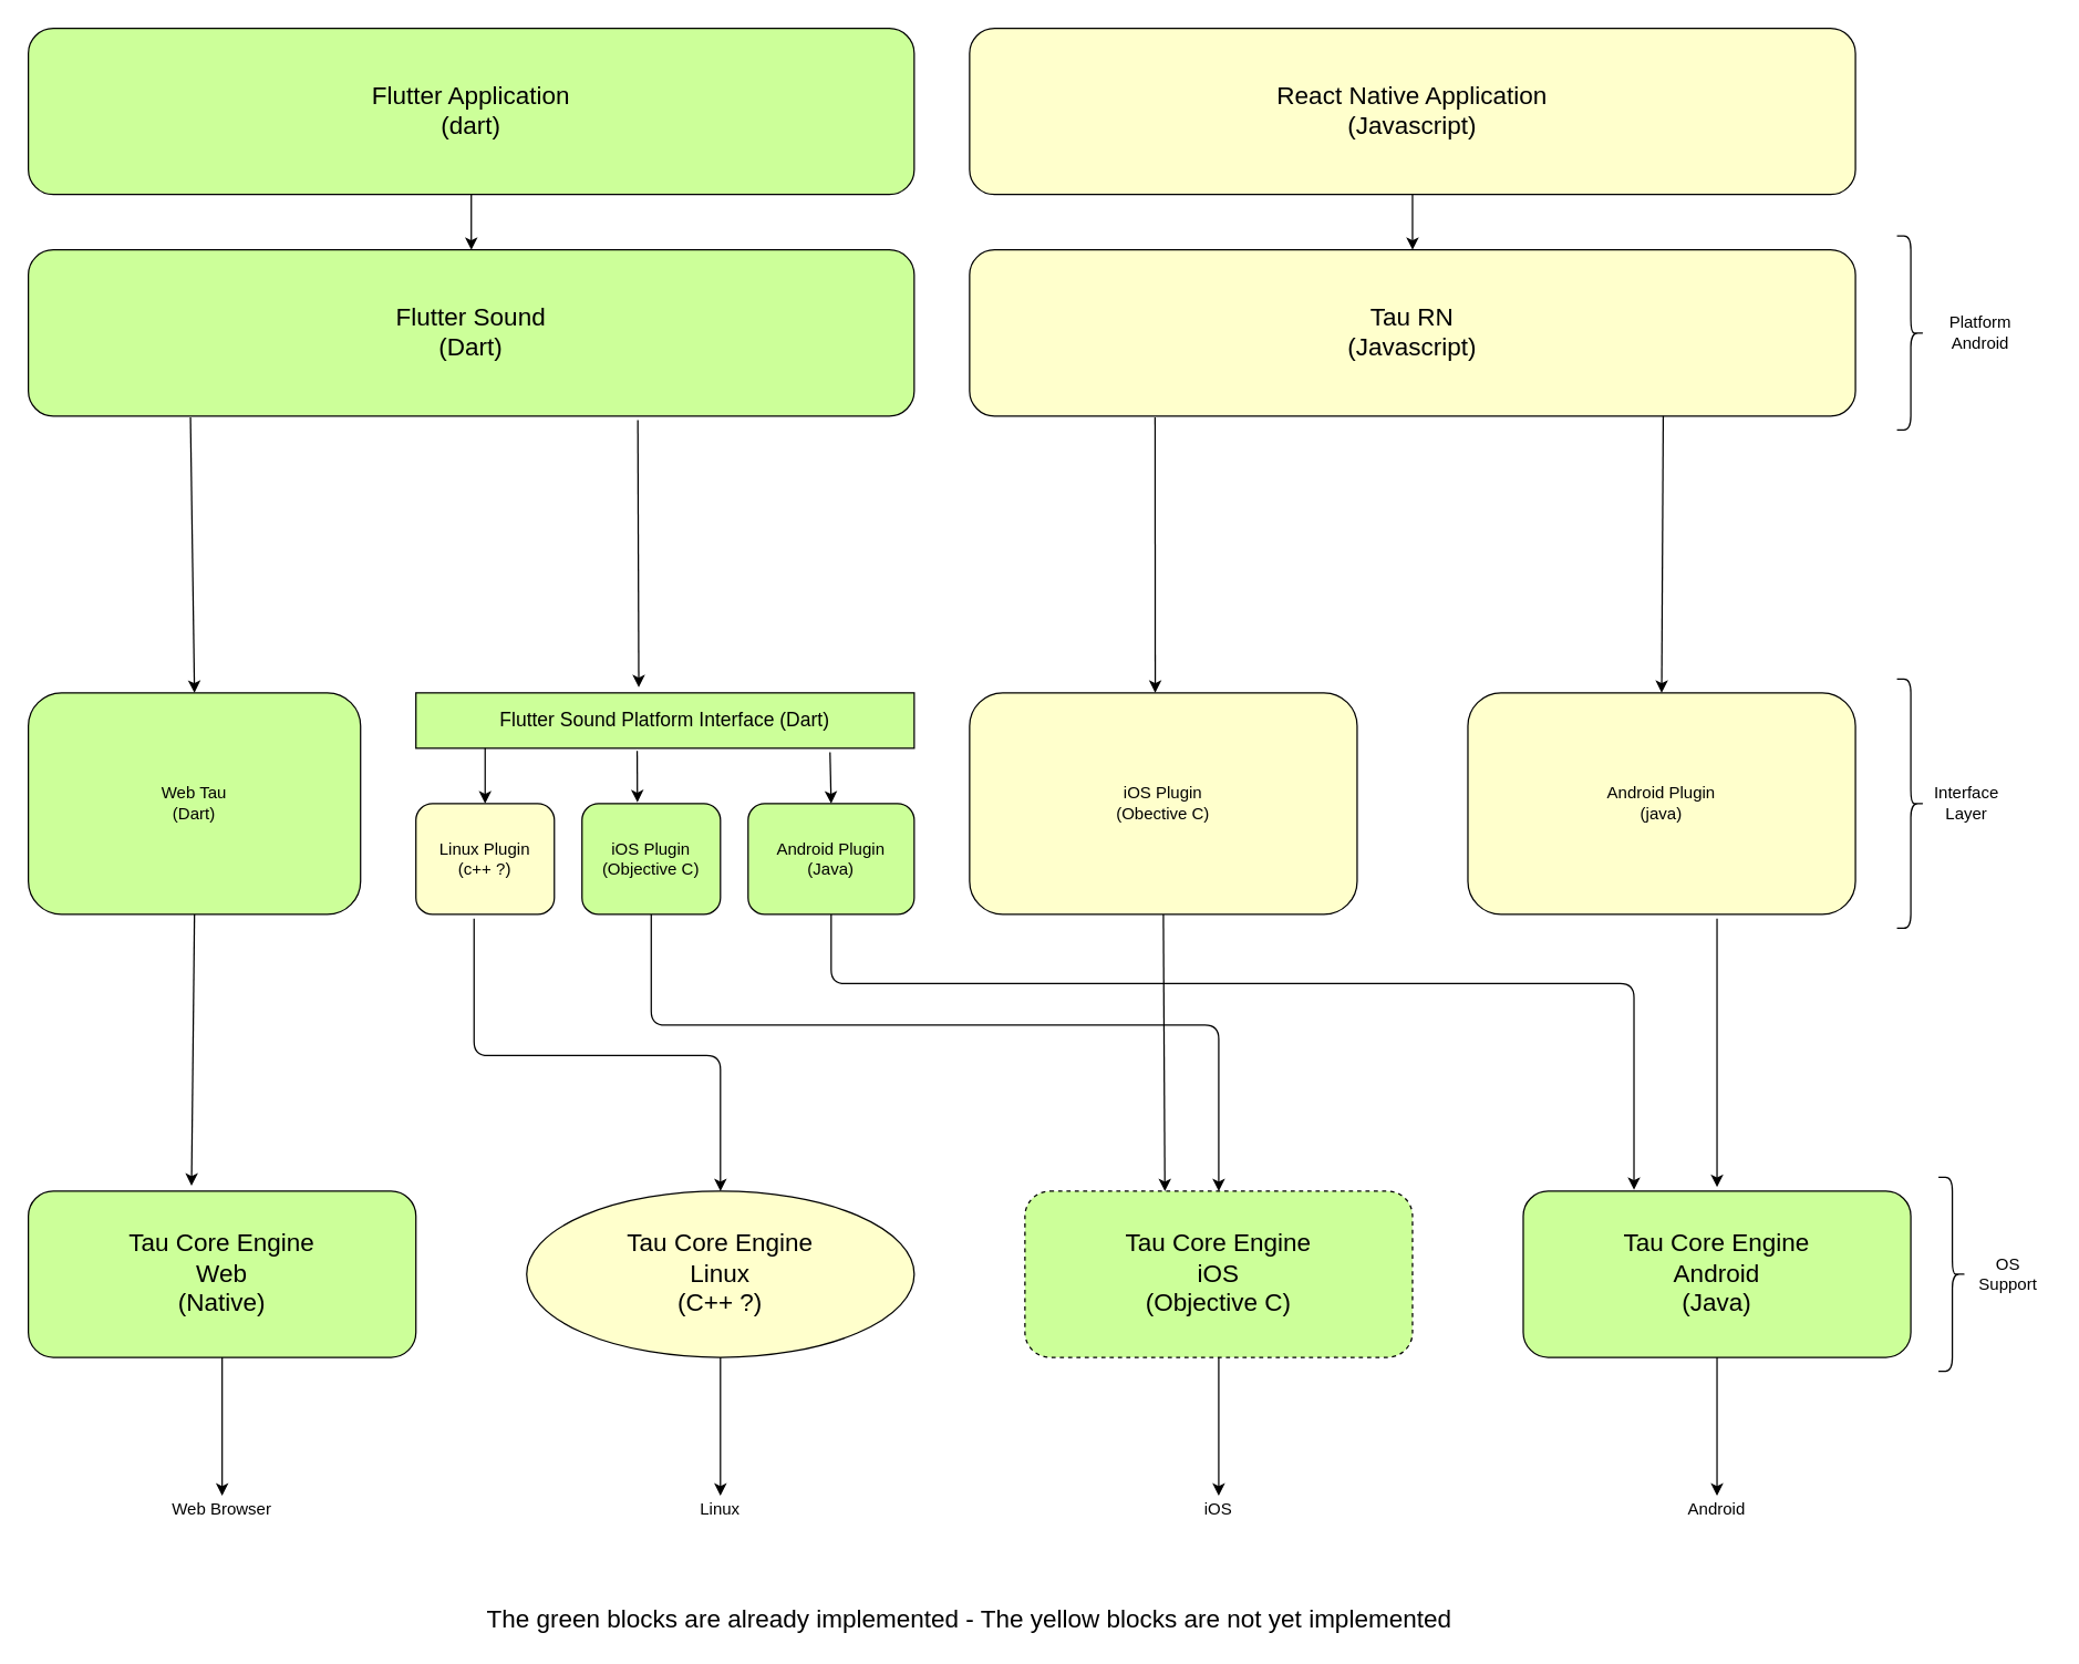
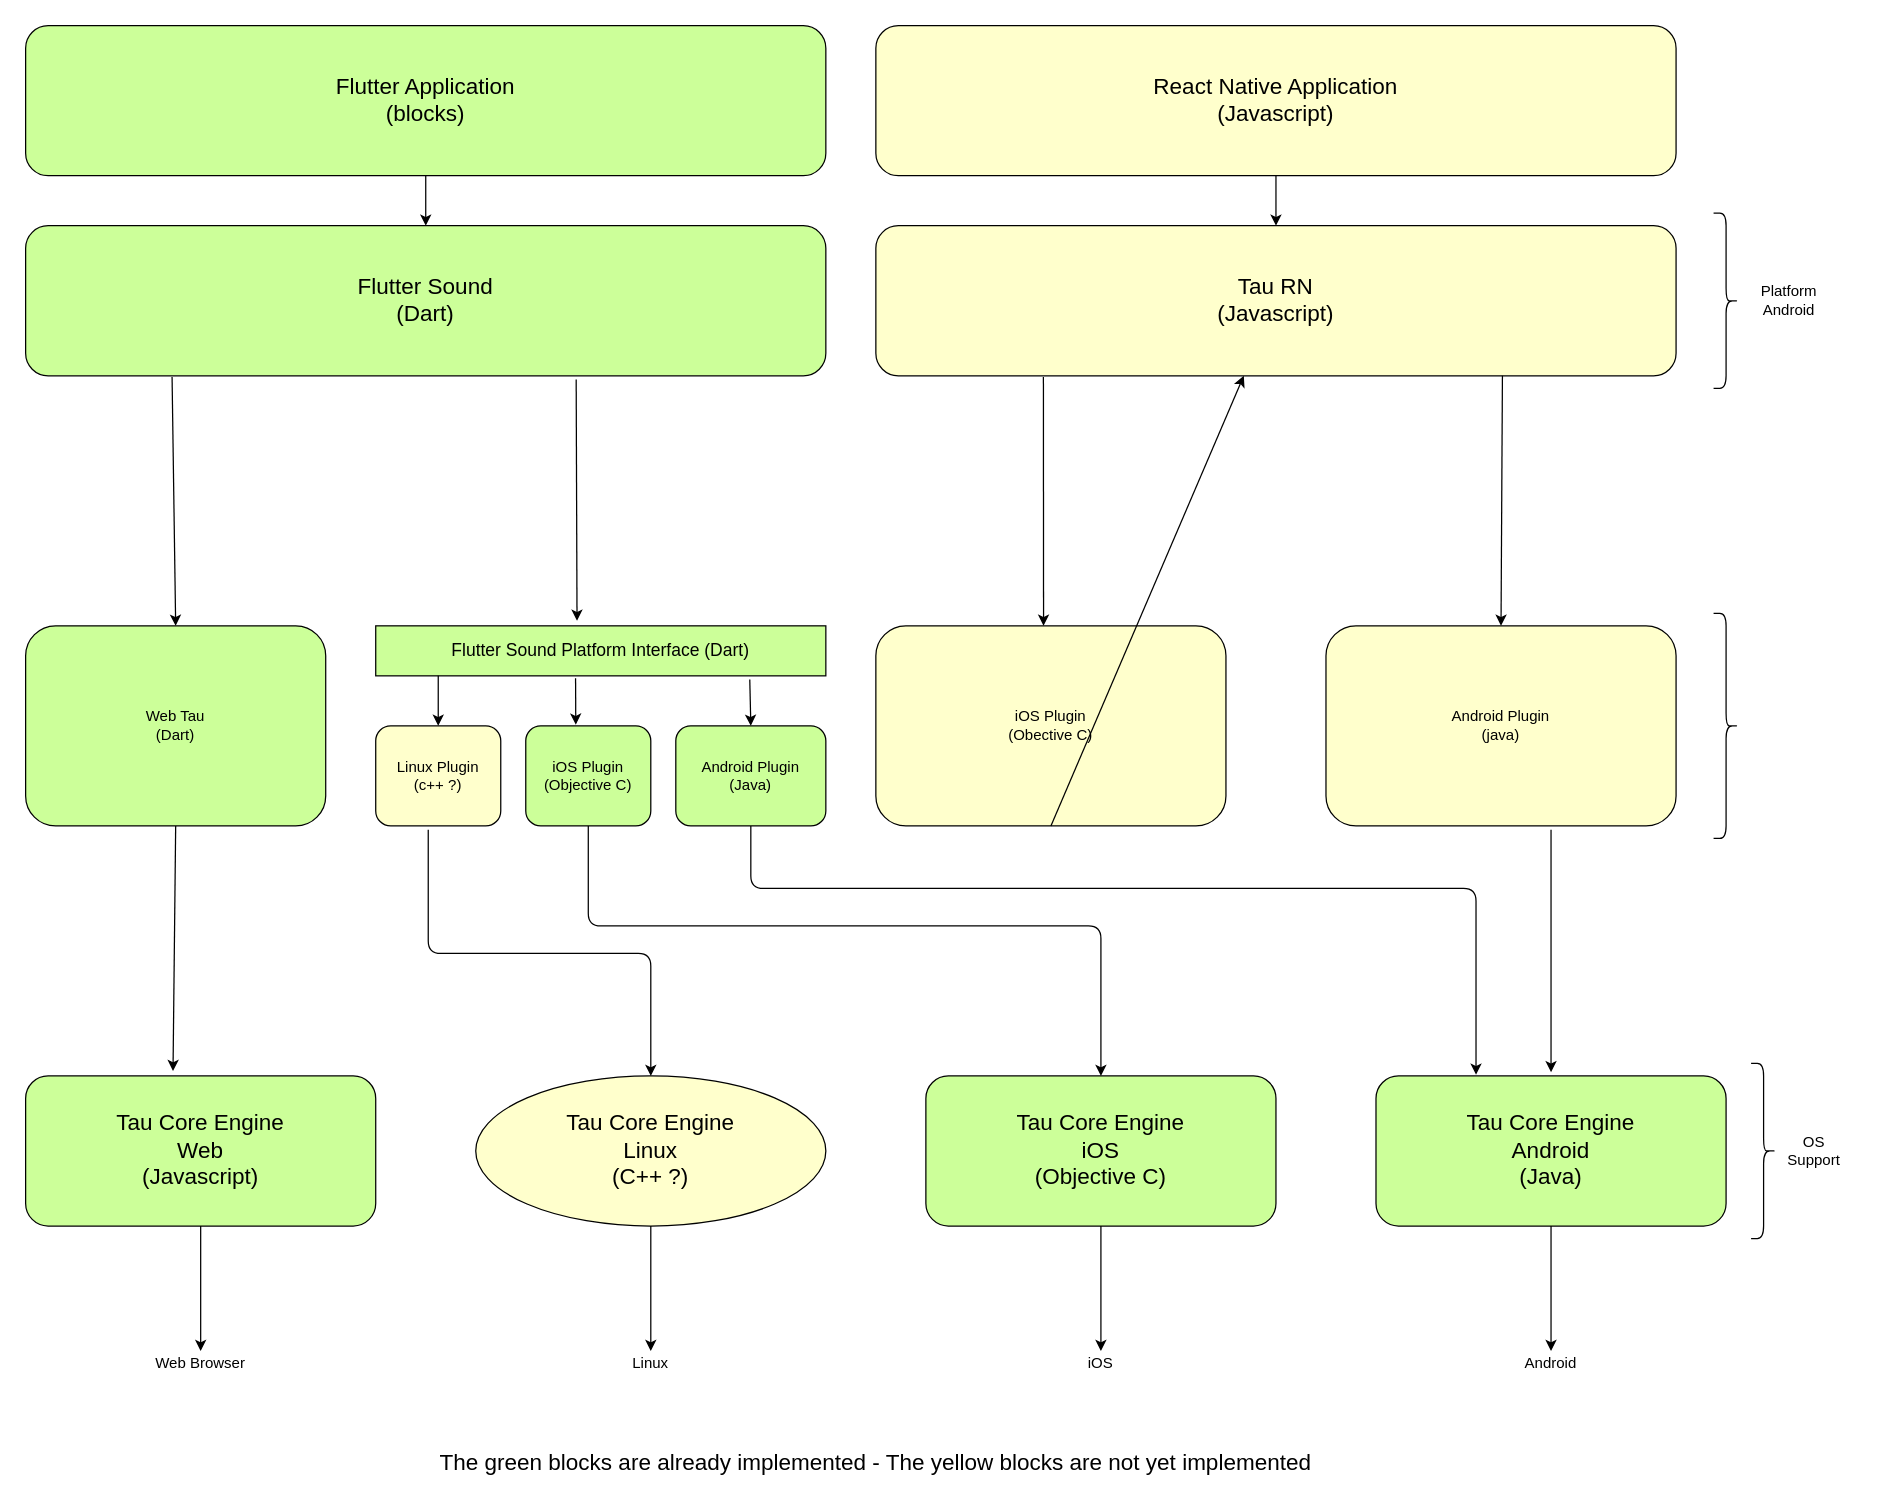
  <mxCell id="0" />
  <mxCell id="1" parent="0" />
- <mxCell id="2" value="&lt;font style=&quot;font-size: 18px&quot;&gt;Flutter Application&lt;br&gt;(dart)&lt;/font&gt;" style="rounded=1;whiteSpace=wrap;html=1;fillColor=#CCFF99;" vertex="1" parent="1"><mxGeometry x="20" y="20" width="640" height="120" as="geometry" /></mxCell>
+ <mxCell id="2" value="&lt;font style=&quot;font-size: 18px&quot;&gt;Flutter Application&lt;br&gt;(blocks)&lt;/font&gt;" style="rounded=1;whiteSpace=wrap;html=1;fillColor=#CCFF99;" vertex="1" parent="1"><mxGeometry x="20" y="20" width="640" height="120" as="geometry" /></mxCell>
  <mxCell id="3" value="&lt;font style=&quot;font-size: 18px&quot;&gt;React Native Application&lt;br&gt;(Javascript)&lt;/font&gt;" style="rounded=1;whiteSpace=wrap;html=1;fillColor=#FFFFCC;" vertex="1" parent="1"><mxGeometry x="700" y="20" width="640" height="120" as="geometry" /></mxCell>
  <mxCell id="4" value="&lt;font style=&quot;font-size: 18px&quot;&gt;Flutter Sound&lt;br&gt;&lt;/font&gt;&lt;font style=&quot;font-size: 18px&quot;&gt;(Dart)&lt;/font&gt;" style="rounded=1;whiteSpace=wrap;html=1;strokeColor=#000000;fillColor=#CCFF99;" vertex="1" parent="1"><mxGeometry x="20" y="180" width="640" height="120" as="geometry" /></mxCell>
  <mxCell id="5" value="&lt;font style=&quot;font-size: 18px&quot;&gt;Tau RN&lt;br&gt;(Javascript)&lt;br&gt;&lt;/font&gt;" style="rounded=1;whiteSpace=wrap;html=1;fillColor=#FFFFCC;" vertex="1" parent="1"><mxGeometry x="700" y="180" width="640" height="120" as="geometry" /></mxCell>
  <mxCell id="6" style="edgeStyle=orthogonalEdgeStyle;rounded=0;orthogonalLoop=1;jettySize=auto;html=1;exitX=0.5;exitY=1;exitDx=0;exitDy=0;entryX=0.5;entryY=0;entryDx=0;entryDy=0;" edge="1" parent="1" source="7" target="19"><mxGeometry relative="1" as="geometry"><mxPoint x="160" y="1060" as="targetPoint" /></mxGeometry></mxCell>
- <mxCell id="7" value="&lt;font style=&quot;font-size: 18px&quot;&gt;Tau Core Engine&lt;br&gt;Web&lt;br&gt;(Native)&lt;/font&gt;" style="rounded=1;whiteSpace=wrap;html=1;fillColor=#CCFF99;" vertex="1" parent="1"><mxGeometry x="20" y="860" width="280" height="120" as="geometry" /></mxCell>
+ <mxCell id="7" value="&lt;font style=&quot;font-size: 18px&quot;&gt;Tau Core Engine&lt;br&gt;Web&lt;br&gt;(Javascript)&lt;/font&gt;" style="rounded=1;whiteSpace=wrap;html=1;fillColor=#CCFF99;" vertex="1" parent="1"><mxGeometry x="20" y="860" width="280" height="120" as="geometry" /></mxCell>
  <mxCell id="8" value="&lt;font style=&quot;font-size: 18px&quot;&gt;Tau Core Engine&lt;br&gt;Linux&lt;br&gt;(C++ ?)&lt;br&gt;&lt;/font&gt;" style="ellipse;whiteSpace=wrap;html=1;fillColor=#FFFFCC;" vertex="1" parent="1"><mxGeometry x="380" y="860" width="280" height="120" as="geometry" /></mxCell>
- <mxCell id="9" value="&lt;font style=&quot;font-size: 18px&quot;&gt;Tau Core Engine&lt;br&gt;iOS&lt;br&gt;(Objective C)&lt;br&gt;&lt;/font&gt;" style="rounded=1;whiteSpace=wrap;html=1;fillColor=#CCFF99;dashed=1;" vertex="1" parent="1"><mxGeometry x="740" y="860" width="280" height="120" as="geometry" /></mxCell>
+ <mxCell id="9" value="&lt;font style=&quot;font-size: 18px&quot;&gt;Tau Core Engine&lt;br&gt;iOS&lt;br&gt;(Objective C)&lt;br&gt;&lt;/font&gt;" style="rounded=1;whiteSpace=wrap;html=1;fillColor=#CCFF99;" vertex="1" parent="1"><mxGeometry x="740" y="860" width="280" height="120" as="geometry" /></mxCell>
  <mxCell id="10" value="&lt;font style=&quot;font-size: 18px&quot;&gt;Tau Core Engine&lt;br&gt;Android&lt;br&gt;(Java)&lt;/font&gt;" style="rounded=1;whiteSpace=wrap;html=1;fillColor=#CCFF99;" vertex="1" parent="1"><mxGeometry x="1100" y="860" width="280" height="120" as="geometry" /></mxCell>
  <mxCell id="11" value="Web Tau&lt;br&gt;(Dart)" style="rounded=1;whiteSpace=wrap;html=1;fillColor=#CCFF99;" vertex="1" parent="1"><mxGeometry x="20" y="500" width="240" height="160" as="geometry" /></mxCell>
  <mxCell id="12" value="&lt;font style=&quot;font-size: 14px&quot;&gt;Flutter Sound Platform Interface (Dart)&lt;/font&gt;" style="rounded=0;whiteSpace=wrap;html=1;fillColor=#CCFF99;" vertex="1" parent="1"><mxGeometry x="300" y="500" width="360" height="40" as="geometry" /></mxCell>
  <mxCell id="13" value="Linux Plugin&lt;br&gt;(c++ ?)" style="rounded=1;whiteSpace=wrap;html=1;fillColor=#FFFFCC;" vertex="1" parent="1"><mxGeometry x="300" y="580" width="100" height="80" as="geometry" /></mxCell>
  <mxCell id="14" value="iOS Plugin&lt;br&gt;(Objective C)" style="rounded=1;whiteSpace=wrap;html=1;fillColor=#CCFF99;" vertex="1" parent="1"><mxGeometry x="420" y="580" width="100" height="80" as="geometry" /></mxCell>
  <mxCell id="15" value="Android Plugin&lt;br&gt;(Java)" style="rounded=1;whiteSpace=wrap;html=1;fillColor=#CCFF99;" vertex="1" parent="1"><mxGeometry x="540" y="580" width="120" height="80" as="geometry" /></mxCell>
  <mxCell id="16" value="iOS Plugin&lt;br&gt;(Obective C)" style="rounded=1;whiteSpace=wrap;html=1;fillColor=#FFFFCC;" vertex="1" parent="1"><mxGeometry x="700" y="500" width="280" height="160" as="geometry" /></mxCell>
  <mxCell id="17" value="Android Plugin&lt;br&gt;(java)" style="rounded=1;whiteSpace=wrap;html=1;fillColor=#FFFFCC;" vertex="1" parent="1"><mxGeometry x="1060" y="500" width="280" height="160" as="geometry" /></mxCell>
  <mxCell id="18" value="&lt;font style=&quot;font-size: 18px&quot;&gt;The green blocks are already implemented - The yellow blocks are not yet implemented&lt;/font&gt;" style="text;html=1;strokeColor=none;fillColor=none;align=center;verticalAlign=middle;whiteSpace=wrap;rounded=0;" vertex="1" parent="1"><mxGeometry x="300" y="1160" width="800" height="20" as="geometry" /></mxCell>
  <mxCell id="19" value="Web Browser" style="text;html=1;strokeColor=none;fillColor=none;align=center;verticalAlign=middle;whiteSpace=wrap;rounded=0;" vertex="1" parent="1"><mxGeometry x="120" y="1080" width="80" height="20" as="geometry" /></mxCell>
  <mxCell id="20" value="" style="endArrow=classic;html=1;exitX=0.5;exitY=1;exitDx=0;exitDy=0;" edge="1" parent="1" source="8"><mxGeometry width="50" height="50" relative="1" as="geometry"><mxPoint x="490" y="1060" as="sourcePoint" /><mxPoint x="520" y="1080" as="targetPoint" /></mxGeometry></mxCell>
  <mxCell id="21" value="Linux" style="text;html=1;strokeColor=none;fillColor=none;align=center;verticalAlign=middle;whiteSpace=wrap;rounded=0;" vertex="1" parent="1"><mxGeometry x="500" y="1080" width="40" height="20" as="geometry" /></mxCell>
  <mxCell id="22" value="" style="endArrow=classic;html=1;exitX=0.5;exitY=1;exitDx=0;exitDy=0;" edge="1" parent="1" source="10"><mxGeometry width="50" height="50" relative="1" as="geometry"><mxPoint x="1240" y="1090" as="sourcePoint" /><mxPoint x="1240" y="1080" as="targetPoint" /></mxGeometry></mxCell>
  <mxCell id="23" value="" style="endArrow=classic;html=1;exitX=0.5;exitY=1;exitDx=0;exitDy=0;" edge="1" parent="1" source="9"><mxGeometry width="50" height="50" relative="1" as="geometry"><mxPoint x="855" y="1080" as="sourcePoint" /><mxPoint x="880" y="1080" as="targetPoint" /></mxGeometry></mxCell>
  <mxCell id="24" value="iOS" style="text;html=1;strokeColor=none;fillColor=none;align=center;verticalAlign=middle;whiteSpace=wrap;rounded=0;" vertex="1" parent="1"><mxGeometry x="860" y="1080" width="40" height="20" as="geometry" /></mxCell>
  <mxCell id="25" value="Android" style="text;html=1;strokeColor=none;fillColor=none;align=center;verticalAlign=middle;whiteSpace=wrap;rounded=0;" vertex="1" parent="1"><mxGeometry x="1220" y="1080" width="40" height="20" as="geometry" /></mxCell>
  <mxCell id="26" value="" style="endArrow=classic;html=1;entryX=0.5;entryY=0;entryDx=0;entryDy=0;exitX=0.183;exitY=1.008;exitDx=0;exitDy=0;exitPerimeter=0;" edge="1" parent="1" source="4" target="11"><mxGeometry width="50" height="50" relative="1" as="geometry"><mxPoint x="150" y="320" as="sourcePoint" /><mxPoint x="770" y="390" as="targetPoint" /></mxGeometry></mxCell>
  <mxCell id="27" value="" style="endArrow=classic;html=1;exitX=0.5;exitY=1;exitDx=0;exitDy=0;entryX=0.421;entryY=-0.033;entryDx=0;entryDy=0;entryPerimeter=0;" edge="1" parent="1" source="11" target="7"><mxGeometry width="50" height="50" relative="1" as="geometry"><mxPoint x="150" y="750" as="sourcePoint" /><mxPoint x="138" y="850" as="targetPoint" /></mxGeometry></mxCell>
  <mxCell id="28" value="" style="endArrow=classic;html=1;exitX=0.5;exitY=1;exitDx=0;exitDy=0;entryX=0.5;entryY=0;entryDx=0;entryDy=0;" edge="1" parent="1" source="2" target="4"><mxGeometry width="50" height="50" relative="1" as="geometry"><mxPoint x="290" y="200" as="sourcePoint" /><mxPoint x="340" y="150" as="targetPoint" /></mxGeometry></mxCell>
  <mxCell id="29" value="" style="endArrow=classic;html=1;exitX=0.5;exitY=1;exitDx=0;exitDy=0;" edge="1" parent="1" source="3"><mxGeometry width="50" height="50" relative="1" as="geometry"><mxPoint x="950" y="410" as="sourcePoint" /><mxPoint x="1020" y="180" as="targetPoint" /></mxGeometry></mxCell>
  <mxCell id="30" value="" style="endArrow=classic;html=1;exitX=0.688;exitY=1.025;exitDx=0;exitDy=0;exitPerimeter=0;" edge="1" parent="1" source="4"><mxGeometry width="50" height="50" relative="1" as="geometry"><mxPoint x="520" y="400" as="sourcePoint" /><mxPoint x="461" y="496" as="targetPoint" /></mxGeometry></mxCell>
  <mxCell id="31" value="" style="endArrow=classic;html=1;entryX=0.5;entryY=0;entryDx=0;entryDy=0;" edge="1" parent="1" target="13"><mxGeometry width="50" height="50" relative="1" as="geometry"><mxPoint x="350" y="540" as="sourcePoint" /><mxPoint x="670" y="380" as="targetPoint" /></mxGeometry></mxCell>
  <mxCell id="32" value="" style="endArrow=classic;html=1;exitX=0.444;exitY=1.05;exitDx=0;exitDy=0;exitPerimeter=0;entryX=0.4;entryY=-0.012;entryDx=0;entryDy=0;entryPerimeter=0;" edge="1" parent="1" source="12" target="14"><mxGeometry width="50" height="50" relative="1" as="geometry"><mxPoint x="720" y="480" as="sourcePoint" /><mxPoint x="770" y="430" as="targetPoint" /></mxGeometry></mxCell>
  <mxCell id="33" value="" style="endArrow=classic;html=1;exitX=0.831;exitY=1.075;exitDx=0;exitDy=0;exitPerimeter=0;entryX=0.5;entryY=0;entryDx=0;entryDy=0;" edge="1" parent="1" source="12" target="15"><mxGeometry width="50" height="50" relative="1" as="geometry"><mxPoint x="720" y="480" as="sourcePoint" /><mxPoint x="770" y="430" as="targetPoint" /></mxGeometry></mxCell>
  <mxCell id="34" value="" style="edgeStyle=elbowEdgeStyle;elbow=vertical;endArrow=classic;html=1;exitX=0.42;exitY=1.038;exitDx=0;exitDy=0;exitPerimeter=0;entryX=0.5;entryY=0;entryDx=0;entryDy=0;" edge="1" parent="1" source="13" target="8"><mxGeometry width="50" height="50" relative="1" as="geometry"><mxPoint x="720" y="560" as="sourcePoint" /><mxPoint x="770" y="510" as="targetPoint" /></mxGeometry></mxCell>
  <mxCell id="35" value="" style="edgeStyle=elbowEdgeStyle;elbow=vertical;endArrow=classic;html=1;exitX=0.5;exitY=1;exitDx=0;exitDy=0;entryX=0.5;entryY=0;entryDx=0;entryDy=0;" edge="1" parent="1" source="14" target="9"><mxGeometry width="50" height="50" relative="1" as="geometry"><mxPoint x="720" y="560" as="sourcePoint" /><mxPoint x="770" y="510" as="targetPoint" /><Array as="points"><mxPoint x="670" y="740" /></Array></mxGeometry></mxCell>
  <mxCell id="36" value="" style="edgeStyle=elbowEdgeStyle;elbow=vertical;endArrow=classic;html=1;exitX=0.5;exitY=1;exitDx=0;exitDy=0;" edge="1" parent="1" source="15"><mxGeometry width="50" height="50" relative="1" as="geometry"><mxPoint x="720" y="560" as="sourcePoint" /><mxPoint x="1180" y="859" as="targetPoint" /><Array as="points"><mxPoint x="920" y="710" /></Array></mxGeometry></mxCell>
- <mxCell id="37" value="" style="endArrow=classic;html=1;exitX=0.5;exitY=1;exitDx=0;exitDy=0;entryX=0.361;entryY=0;entryDx=0;entryDy=0;entryPerimeter=0;" edge="1" parent="1" source="16" target="9"><mxGeometry width="50" height="50" relative="1" as="geometry"><mxPoint x="720" y="560" as="sourcePoint" /><mxPoint x="770" y="510" as="targetPoint" /></mxGeometry></mxCell>
+ <mxCell id="37" value="" style="endArrow=classic;html=1;exitX=0.5;exitY=1;exitDx=0;exitDy=0;" edge="1" parent="1" source="16" target="5"><mxGeometry width="50" height="50" relative="1" as="geometry"><mxPoint x="720" y="560" as="sourcePoint" /><mxPoint x="770" y="510" as="targetPoint" /></mxGeometry></mxCell>
  <mxCell id="38" value="" style="endArrow=classic;html=1;" edge="1" parent="1"><mxGeometry width="50" height="50" relative="1" as="geometry"><mxPoint x="1240" y="663" as="sourcePoint" /><mxPoint x="1240" y="857" as="targetPoint" /></mxGeometry></mxCell>
  <mxCell id="39" value="" style="endArrow=classic;html=1;entryX=0.479;entryY=0;entryDx=0;entryDy=0;entryPerimeter=0;" edge="1" parent="1" target="16"><mxGeometry width="50" height="50" relative="1" as="geometry"><mxPoint x="834" y="301" as="sourcePoint" /><mxPoint x="770" y="510" as="targetPoint" /></mxGeometry></mxCell>
  <mxCell id="40" value="" style="endArrow=classic;html=1;exitX=0.783;exitY=1;exitDx=0;exitDy=0;exitPerimeter=0;entryX=0.5;entryY=0;entryDx=0;entryDy=0;" edge="1" parent="1" source="5" target="17"><mxGeometry width="50" height="50" relative="1" as="geometry"><mxPoint x="720" y="560" as="sourcePoint" /><mxPoint x="770" y="510" as="targetPoint" /></mxGeometry></mxCell>
  <mxCell id="41" value="" style="shape=curlyBracket;whiteSpace=wrap;html=1;rounded=1;strokeColor=#000000;fillColor=#CCFF99;direction=west;" vertex="1" parent="1"><mxGeometry x="1370" y="490" width="20" height="180" as="geometry" /></mxCell>
  <mxCell id="42" value="" style="shape=curlyBracket;whiteSpace=wrap;html=1;rounded=1;strokeColor=#000000;fillColor=#CCFF99;direction=west;" vertex="1" parent="1"><mxGeometry x="1370" y="170" width="20" height="140" as="geometry" /></mxCell>
  <mxCell id="43" value="" style="shape=curlyBracket;whiteSpace=wrap;html=1;rounded=1;strokeColor=#000000;fillColor=#CCFF99;direction=west;" vertex="1" parent="1"><mxGeometry x="1400" y="850" width="20" height="140" as="geometry" /></mxCell>
  <mxCell id="44" value="Platform&lt;br&gt;Android" style="text;html=1;align=center;verticalAlign=middle;resizable=0;points=[];autosize=1;" vertex="1" parent="1"><mxGeometry x="1400" y="225" width="60" height="30" as="geometry" /></mxCell>
- <mxCell id="45" value="Interface&lt;br&gt;Layer" style="text;html=1;align=center;verticalAlign=middle;resizable=0;points=[];autosize=1;" vertex="1" parent="1"><mxGeometry x="1390" y="565" width="60" height="30" as="geometry" /></mxCell>
  <mxCell id="46" value="OS&lt;br&gt;Support" style="text;html=1;align=center;verticalAlign=middle;resizable=0;points=[];autosize=1;" vertex="1" parent="1"><mxGeometry x="1420" y="905" width="60" height="30" as="geometry" /></mxCell>
